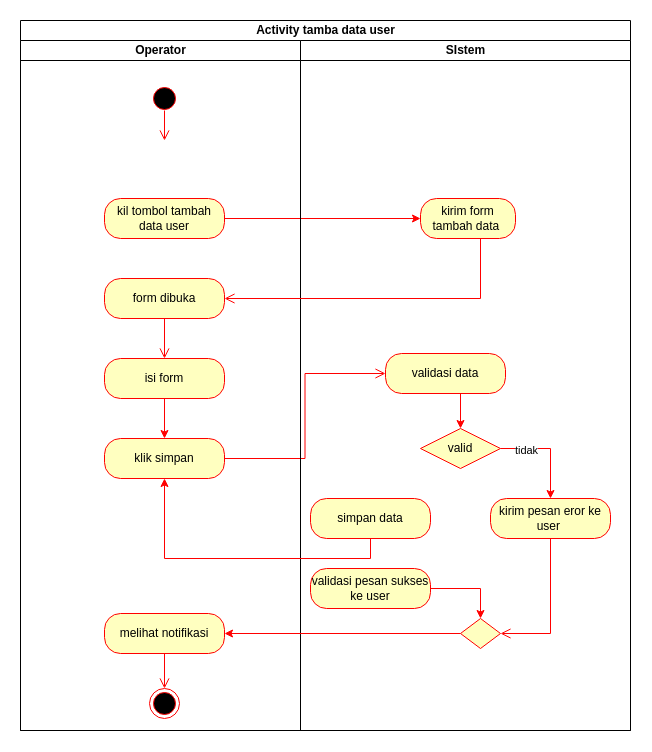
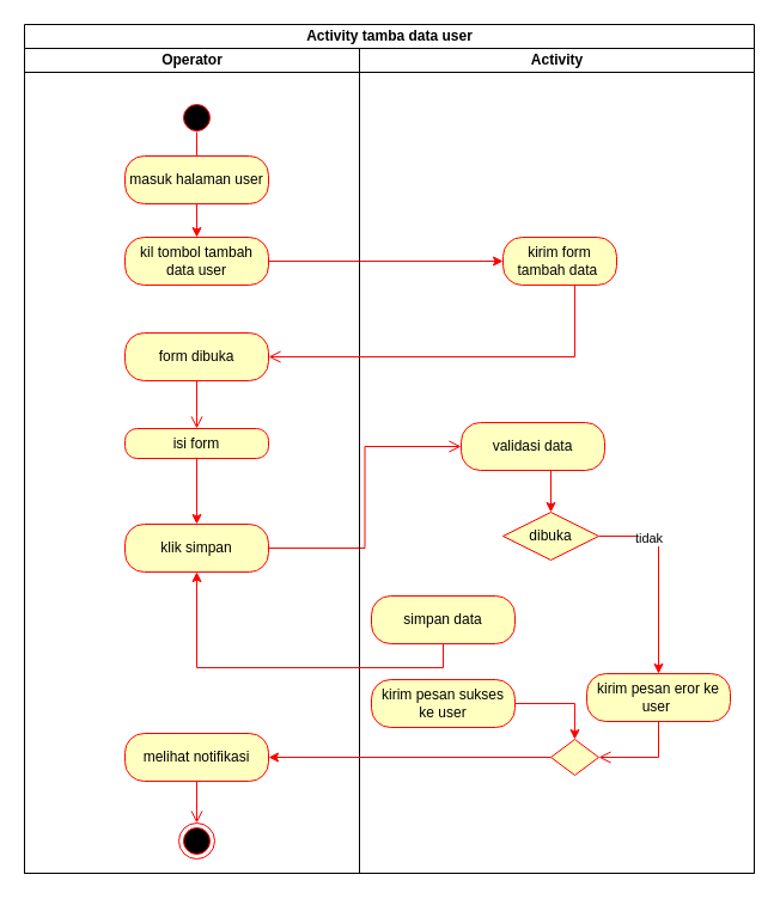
  <mxCell id="0" />
  <mxCell id="1" parent="0" />
  <mxCell id="2" value="Activity tamba data user" style="swimlane;childLayout=stackLayout;resizeParent=1;resizeParentMax=0;startSize=20;html=1;" parent="1" vertex="1"><mxGeometry x="20" y="20" width="610" height="710" as="geometry" /></mxCell>
  <mxCell id="3" value="Operator" style="swimlane;startSize=20;html=1;" parent="2" vertex="1"><mxGeometry y="20" width="280" height="690" as="geometry" /></mxCell>
  <mxCell id="4" value="" style="ellipse;html=1;shape=startState;fillColor=#000000;strokeColor=#ff0000;" parent="3" vertex="1"><mxGeometry x="129.0" y="43" width="30" height="30" as="geometry" /></mxCell>
  <mxCell id="5" value="" style="edgeStyle=orthogonalEdgeStyle;html=1;verticalAlign=bottom;endArrow=open;endSize=8;strokeColor=#ff0000;rounded=0;" parent="3" edge="1"><mxGeometry relative="1" as="geometry"><mxPoint x="144.0" y="100" as="targetPoint" /><mxPoint x="144" y="70" as="sourcePoint" /></mxGeometry></mxCell>
  <mxCell id="6" value="kil tombol tambah data user" style="rounded=1;whiteSpace=wrap;html=1;arcSize=40;fontColor=#000000;fillColor=#ffffc0;strokeColor=#ff0000;" parent="3" vertex="1"><mxGeometry x="84.0" y="158" width="120" height="40" as="geometry" /></mxCell>
  <mxCell id="7" value="form dibuka" style="rounded=1;whiteSpace=wrap;html=1;arcSize=40;fontColor=#000000;fillColor=#ffffc0;strokeColor=#ff0000;" parent="3" vertex="1"><mxGeometry x="84" y="238" width="120" height="40" as="geometry" /></mxCell>
  <mxCell id="8" value="" style="edgeStyle=orthogonalEdgeStyle;html=1;verticalAlign=bottom;endArrow=open;endSize=8;strokeColor=#ff0000;rounded=0;entryX=0.5;entryY=0;entryDx=0;entryDy=0;" parent="3" source="7" target="10" edge="1"><mxGeometry relative="1" as="geometry"><mxPoint x="144" y="328" as="targetPoint" /></mxGeometry></mxCell>
  <mxCell id="9" style="edgeStyle=orthogonalEdgeStyle;rounded=0;orthogonalLoop=1;jettySize=auto;html=1;exitX=0.5;exitY=1;exitDx=0;exitDy=0;entryX=0.5;entryY=0;entryDx=0;entryDy=0;strokeColor=light-dark(#ff0000, #ededed);" parent="3" source="10" target="11" edge="1"><mxGeometry relative="1" as="geometry" /></mxCell>
- <mxCell id="10" value="isi form" style="rounded=1;whiteSpace=wrap;html=1;arcSize=40;fontColor=#000000;fillColor=#ffffc0;strokeColor=#ff0000;" parent="3" vertex="1"><mxGeometry x="84" y="318" width="120" height="40" as="geometry" /></mxCell>
+ <mxCell id="10" value="isi form" style="rounded=1;whiteSpace=wrap;html=1;arcSize=40;fontColor=#000000;fillColor=#ffffc0;strokeColor=#ff0000;" parent="3" vertex="1"><mxGeometry x="84" y="318" width="120" height="25" as="geometry" /></mxCell>
  <mxCell id="11" value="klik simpan" style="rounded=1;whiteSpace=wrap;html=1;arcSize=40;fontColor=#000000;fillColor=#ffffc0;strokeColor=#ff0000;" parent="3" vertex="1"><mxGeometry x="84" y="398" width="120" height="40" as="geometry" /></mxCell>
  <mxCell id="12" value="" style="ellipse;html=1;shape=endState;fillColor=#000000;strokeColor=#ff0000;" parent="3" vertex="1"><mxGeometry x="129.0" y="648" width="30" height="30" as="geometry" /></mxCell>
  <mxCell id="13" value="melihat notifikasi" style="rounded=1;whiteSpace=wrap;html=1;arcSize=40;fontColor=#000000;fillColor=#ffffc0;strokeColor=#ff0000;" parent="3" vertex="1"><mxGeometry x="84" y="573" width="120" height="40" as="geometry" /></mxCell>
  <mxCell id="14" value="" style="edgeStyle=orthogonalEdgeStyle;html=1;verticalAlign=bottom;endArrow=open;endSize=8;strokeColor=#ff0000;rounded=0;" parent="3" source="13" edge="1"><mxGeometry relative="1" as="geometry"><mxPoint x="144" y="648" as="targetPoint" /></mxGeometry></mxCell>
+ <mxCell id="15" style="edgeStyle=orthogonalEdgeStyle;rounded=0;orthogonalLoop=1;jettySize=auto;html=1;exitX=0.5;exitY=1;exitDx=0;exitDy=0;entryX=0.5;entryY=0;entryDx=0;entryDy=0;strokeColor=#FF0000;" parent="3" source="16" target="6" edge="1"><mxGeometry relative="1" as="geometry" /></mxCell>
+ <mxCell id="16" value="masuk halaman user" style="rounded=1;whiteSpace=wrap;html=1;arcSize=40;fontColor=#000000;fillColor=#ffffc0;strokeColor=#ff0000;" parent="3" vertex="1"><mxGeometry x="84" y="90" width="120" height="40" as="geometry" /></mxCell>
  <mxCell id="17" style="edgeStyle=orthogonalEdgeStyle;rounded=0;orthogonalLoop=1;jettySize=auto;html=1;exitX=1;exitY=0.5;exitDx=0;exitDy=0;entryX=0;entryY=0.5;entryDx=0;entryDy=0;strokeColor=#FF0000;" parent="2" source="6" target="20" edge="1"><mxGeometry relative="1" as="geometry" /></mxCell>
  <mxCell id="18" value="" style="edgeStyle=orthogonalEdgeStyle;html=1;verticalAlign=bottom;endArrow=open;endSize=8;strokeColor=#ff0000;rounded=0;entryX=0;entryY=0.5;entryDx=0;entryDy=0;" parent="2" source="11" target="22" edge="1"><mxGeometry relative="1" as="geometry"><mxPoint x="235" y="518" as="targetPoint" /></mxGeometry></mxCell>
- <mxCell id="19" value="SIstem" style="swimlane;startSize=20;html=1;" parent="2" vertex="1"><mxGeometry x="280" y="20" width="330" height="690" as="geometry" /></mxCell>
+ <mxCell id="19" value="Activity" style="swimlane;startSize=20;html=1;" parent="2" vertex="1"><mxGeometry x="280" y="20" width="330" height="690" as="geometry" /></mxCell>
  <mxCell id="20" value="kirim form tambah data&amp;nbsp;" style="rounded=1;whiteSpace=wrap;html=1;arcSize=40;fontColor=#000000;fillColor=#ffffc0;strokeColor=#ff0000;" parent="19" vertex="1"><mxGeometry x="120" y="158" width="95" height="40" as="geometry" /></mxCell>
  <mxCell id="21" style="edgeStyle=orthogonalEdgeStyle;rounded=0;orthogonalLoop=1;jettySize=auto;html=1;exitX=0.5;exitY=1;exitDx=0;exitDy=0;entryX=0.5;entryY=0;entryDx=0;entryDy=0;strokeColor=light-dark(#ff0000, #ededed);" parent="19" source="22" target="25" edge="1"><mxGeometry relative="1" as="geometry" /></mxCell>
  <mxCell id="22" value="validasi data" style="rounded=1;whiteSpace=wrap;html=1;arcSize=40;fontColor=#000000;fillColor=#ffffc0;strokeColor=#ff0000;" parent="19" vertex="1"><mxGeometry x="85" y="313" width="120" height="40" as="geometry" /></mxCell>
  <mxCell id="23" style="edgeStyle=orthogonalEdgeStyle;rounded=0;orthogonalLoop=1;jettySize=auto;html=1;exitX=1;exitY=0.5;exitDx=0;exitDy=0;entryX=0.5;entryY=0;entryDx=0;entryDy=0;strokeColor=light-dark(#ff0000, #ededed);" parent="19" source="25" target="27" edge="1"><mxGeometry relative="1" as="geometry" /></mxCell>
  <mxCell id="24" value="tidak" style="edgeLabel;html=1;align=center;verticalAlign=middle;resizable=0;points=[];" parent="23" vertex="1" connectable="0"><mxGeometry x="-0.5" y="-1" relative="1" as="geometry"><mxPoint as="offset" /></mxGeometry></mxCell>
- <mxCell id="25" value="valid" style="rhombus;whiteSpace=wrap;html=1;fontColor=#000000;fillColor=#ffffc0;strokeColor=#ff0000;" parent="19" vertex="1"><mxGeometry x="120" y="388" width="80" height="40" as="geometry" /></mxCell>
+ <mxCell id="25" value="dibuka" style="rhombus;whiteSpace=wrap;html=1;fontColor=#000000;fillColor=#ffffc0;strokeColor=#ff0000;" parent="19" vertex="1"><mxGeometry x="120" y="388" width="80" height="40" as="geometry" /></mxCell>
  <mxCell id="26" value="" style="edgeStyle=elbowEdgeStyle;html=1;verticalAlign=bottom;endArrow=open;endSize=8;strokeColor=#ff0000;rounded=0;" parent="19" edge="1"><mxGeometry relative="1" as="geometry"><mxPoint x="-76" y="258" as="targetPoint" /><mxPoint x="169" y="198" as="sourcePoint" /><Array as="points"><mxPoint x="180" y="258" /></Array></mxGeometry></mxCell>
- <mxCell id="27" value="kirim pesan eror ke user&amp;nbsp;" style="rounded=1;whiteSpace=wrap;html=1;arcSize=40;fontColor=#000000;fillColor=#ffffc0;strokeColor=#ff0000;" parent="19" vertex="1"><mxGeometry x="190" y="458" width="120" height="40" as="geometry" /></mxCell>
+ <mxCell id="27" value="kirim pesan eror ke user&amp;nbsp;" style="rounded=1;whiteSpace=wrap;html=1;arcSize=40;fontColor=#000000;fillColor=#ffffc0;strokeColor=#ff0000;" parent="19" vertex="1"><mxGeometry x="190" y="523" width="120" height="40" as="geometry" /></mxCell>
  <mxCell id="28" value="" style="edgeStyle=orthogonalEdgeStyle;html=1;verticalAlign=bottom;endArrow=open;endSize=8;strokeColor=#ff0000;rounded=0;entryX=1;entryY=0.5;entryDx=0;entryDy=0;" parent="19" source="27" target="33" edge="1"><mxGeometry relative="1" as="geometry"><mxPoint x="250" y="558" as="targetPoint" /></mxGeometry></mxCell>
  <mxCell id="29" style="edgeStyle=orthogonalEdgeStyle;rounded=0;orthogonalLoop=1;jettySize=auto;html=1;exitX=0.5;exitY=1;exitDx=0;exitDy=0;strokeColor=#FF0000;" parent="19" source="30" target="11" edge="1"><mxGeometry relative="1" as="geometry" /></mxCell>
  <mxCell id="30" value="simpan data" style="rounded=1;whiteSpace=wrap;html=1;arcSize=40;fontColor=#000000;fillColor=#ffffc0;strokeColor=#ff0000;" parent="19" vertex="1"><mxGeometry x="10" y="458" width="120" height="40" as="geometry" /></mxCell>
  <mxCell id="31" style="edgeStyle=orthogonalEdgeStyle;rounded=0;orthogonalLoop=1;jettySize=auto;html=1;exitX=1;exitY=0.5;exitDx=0;exitDy=0;entryX=0.5;entryY=0;entryDx=0;entryDy=0;strokeColor=#FF0000;" parent="19" source="32" target="33" edge="1"><mxGeometry relative="1" as="geometry" /></mxCell>
- <mxCell id="32" value="validasi pesan sukses ke user" style="rounded=1;whiteSpace=wrap;html=1;arcSize=40;fontColor=#000000;fillColor=#ffffc0;strokeColor=#ff0000;" parent="19" vertex="1"><mxGeometry x="10" y="528" width="120" height="40" as="geometry" /></mxCell>
+ <mxCell id="32" value="kirim pesan sukses ke user" style="rounded=1;whiteSpace=wrap;html=1;arcSize=40;fontColor=#000000;fillColor=#ffffc0;strokeColor=#ff0000;" parent="19" vertex="1"><mxGeometry x="10" y="528" width="120" height="40" as="geometry" /></mxCell>
  <mxCell id="33" value="" style="rhombus;whiteSpace=wrap;html=1;fontColor=#000000;fillColor=#ffffc0;strokeColor=#ff0000;" parent="19" vertex="1"><mxGeometry x="160" y="578" width="40" height="30" as="geometry" /></mxCell>
  <mxCell id="34" style="edgeStyle=orthogonalEdgeStyle;rounded=0;orthogonalLoop=1;jettySize=auto;html=1;exitX=0;exitY=0.5;exitDx=0;exitDy=0;entryX=1;entryY=0.5;entryDx=0;entryDy=0;strokeColor=#FF0000;" parent="2" source="33" target="13" edge="1"><mxGeometry relative="1" as="geometry" /></mxCell>
